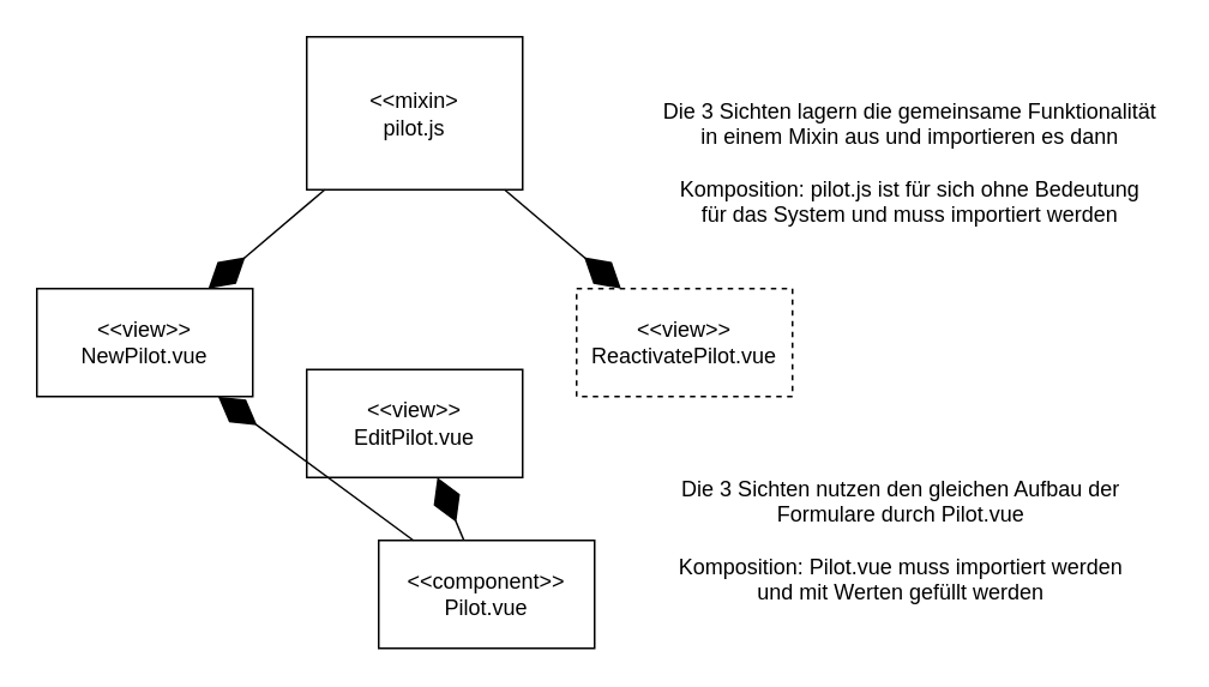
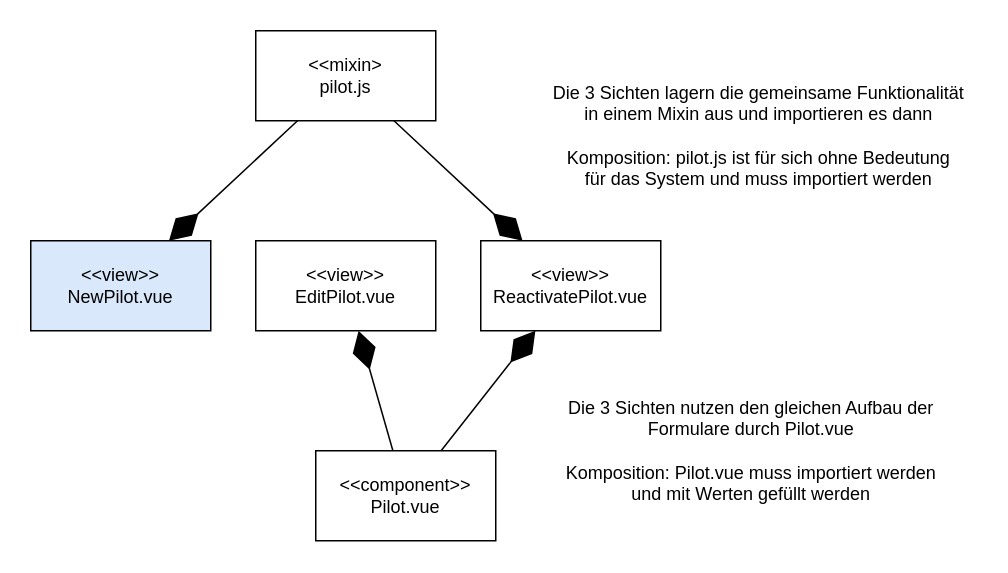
  <mxCell id="0" />
  <mxCell id="1" parent="0" />
- <mxCell id="2" value="&amp;lt;&amp;lt;view&amp;gt;&amp;gt;&lt;br&gt;NewPilot.vue" style="rounded=0;whiteSpace=wrap;html=1;" vertex="1" parent="1"><mxGeometry x="20" y="160" width="120" height="60" as="geometry" /></mxCell>
- <mxCell id="3" value="&amp;lt;&amp;lt;view&amp;gt;&amp;gt;&lt;br&gt;EditPilot.vue" style="rounded=0;whiteSpace=wrap;html=1;" vertex="1" parent="1"><mxGeometry x="170" y="205" width="120" height="60" as="geometry" /></mxCell>
- <mxCell id="4" value="&amp;lt;&amp;lt;view&amp;gt;&amp;gt;&lt;br&gt;ReactivatePilot.vue" style="rounded=0;whiteSpace=wrap;html=1;dashed=1;" vertex="1" parent="1"><mxGeometry x="320" y="160" width="120" height="60" as="geometry" /></mxCell>
+ <mxCell id="2" value="&amp;lt;&amp;lt;view&amp;gt;&amp;gt;&lt;br&gt;NewPilot.vue" style="rounded=0;whiteSpace=wrap;html=1;fillColor=#dae8fc;" vertex="1" parent="1"><mxGeometry x="20" y="160" width="120" height="60" as="geometry" /></mxCell>
+ <mxCell id="3" value="&amp;lt;&amp;lt;view&amp;gt;&amp;gt;&lt;br&gt;EditPilot.vue" style="rounded=0;whiteSpace=wrap;html=1;" vertex="1" parent="1"><mxGeometry x="170" y="160" width="120" height="60" as="geometry" /></mxCell>
+ <mxCell id="4" value="&amp;lt;&amp;lt;view&amp;gt;&amp;gt;&lt;br&gt;ReactivatePilot.vue" style="rounded=0;whiteSpace=wrap;html=1;" vertex="1" parent="1"><mxGeometry x="320" y="160" width="120" height="60" as="geometry" /></mxCell>
  <mxCell id="5" value="&amp;lt;&amp;lt;component&amp;gt;&amp;gt;&lt;br&gt;Pilot.vue" style="rounded=0;whiteSpace=wrap;html=1;" vertex="1" parent="1"><mxGeometry x="210" y="300" width="120" height="60" as="geometry" /></mxCell>
- <mxCell id="6" value="&amp;lt;&amp;lt;mixin&amp;gt;&lt;br&gt;pilot.js" style="rounded=0;whiteSpace=wrap;html=1;" vertex="1" parent="1"><mxGeometry x="170" y="20" width="120" height="85" as="geometry" /></mxCell>
- <mxCell id="7" value="" style="endArrow=diamondThin;endFill=1;endSize=24;html=1;" edge="1" parent="1" source="5" target="2"><mxGeometry width="160" relative="1" as="geometry"><mxPoint x="0" y="480" as="sourcePoint" /><mxPoint x="160" y="480" as="targetPoint" /></mxGeometry></mxCell>
+ <mxCell id="6" value="&amp;lt;&amp;lt;mixin&amp;gt;&lt;br&gt;pilot.js" style="rounded=0;whiteSpace=wrap;html=1;" vertex="1" parent="1"><mxGeometry x="170" y="20" width="120" height="60" as="geometry" /></mxCell>
  <mxCell id="8" value="" style="endArrow=diamondThin;endFill=1;endSize=24;html=1;" edge="1" parent="1" source="5" target="3"><mxGeometry width="160" relative="1" as="geometry"><mxPoint x="207.857" y="310" as="sourcePoint" /><mxPoint x="122.143" y="230" as="targetPoint" /></mxGeometry></mxCell>
+ <mxCell id="9" value="" style="endArrow=diamondThin;endFill=1;endSize=24;html=1;" edge="1" parent="1" source="5" target="4"><mxGeometry width="160" relative="1" as="geometry"><mxPoint x="240" y="310" as="sourcePoint" /><mxPoint x="240" y="230" as="targetPoint" /></mxGeometry></mxCell>
  <mxCell id="10" value="" style="endArrow=diamondThin;endFill=1;endSize=24;html=1;" edge="1" parent="1" source="6" target="2"><mxGeometry width="160" relative="1" as="geometry"><mxPoint x="207.857" y="310" as="sourcePoint" /><mxPoint x="122.143" y="230" as="targetPoint" /></mxGeometry></mxCell>
  <mxCell id="11" value="" style="endArrow=diamondThin;endFill=1;endSize=24;html=1;" edge="1" parent="1" source="6" target="4"><mxGeometry width="160" relative="1" as="geometry"><mxPoint x="240" y="90" as="sourcePoint" /><mxPoint x="240" y="170" as="targetPoint" /></mxGeometry></mxCell>
  <mxCell id="12" value="Die 3 Sichten lagern die gemeinsame Funktionalität&lt;br&gt;in einem Mixin aus und importieren es dann&lt;br&gt;&lt;br&gt;Komposition: pilot.js ist für sich ohne Bedeutung&lt;br&gt;für das System und muss importiert werden" style="text;html=1;align=center;verticalAlign=middle;resizable=0;points=[];autosize=1;strokeColor=none;" vertex="1" parent="1"><mxGeometry x="360" y="50" width="290" height="80" as="geometry" /></mxCell>
  <mxCell id="13" value="Die 3 Sichten nutzen den gleichen Aufbau der&lt;br&gt;Formulare durch Pilot.vue&lt;br&gt;&lt;br&gt;Komposition: Pilot.vue muss importiert werden&lt;br&gt;und mit Werten gefüllt werden" style="text;html=1;align=center;verticalAlign=middle;resizable=0;points=[];autosize=1;strokeColor=none;" vertex="1" parent="1"><mxGeometry x="370" y="260" width="260" height="80" as="geometry" /></mxCell>
